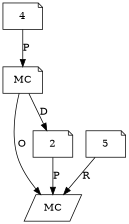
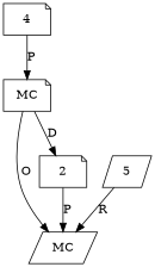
  digraph {
    node [t=Repository shape=note]
    n1 [l=90 label=MC s="findProviders()" shape=parallelogram]
    2 [n=reqs t=Set]
    n3 [l=91 label=MC s="singleton()" t=Collections]
    4 [n=r t=Requirement]
-   5 [n=r]
+   5 [n=r shape=parallelogram]
    2 -> n1 [label=P]
    n3 -> n1 [label=O]
    n3 -> 2 [label=D]
    4 -> n3 [label=P]
    5 -> n1 [label=R]
  }
